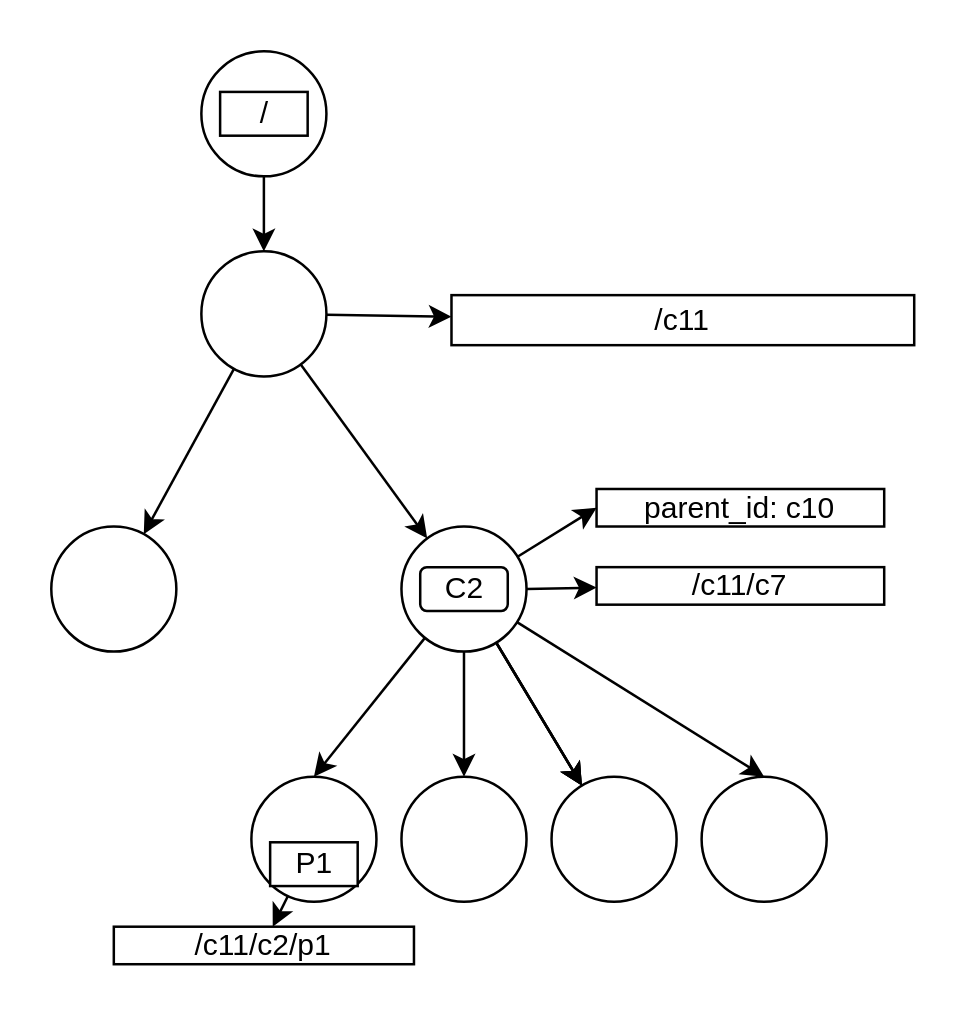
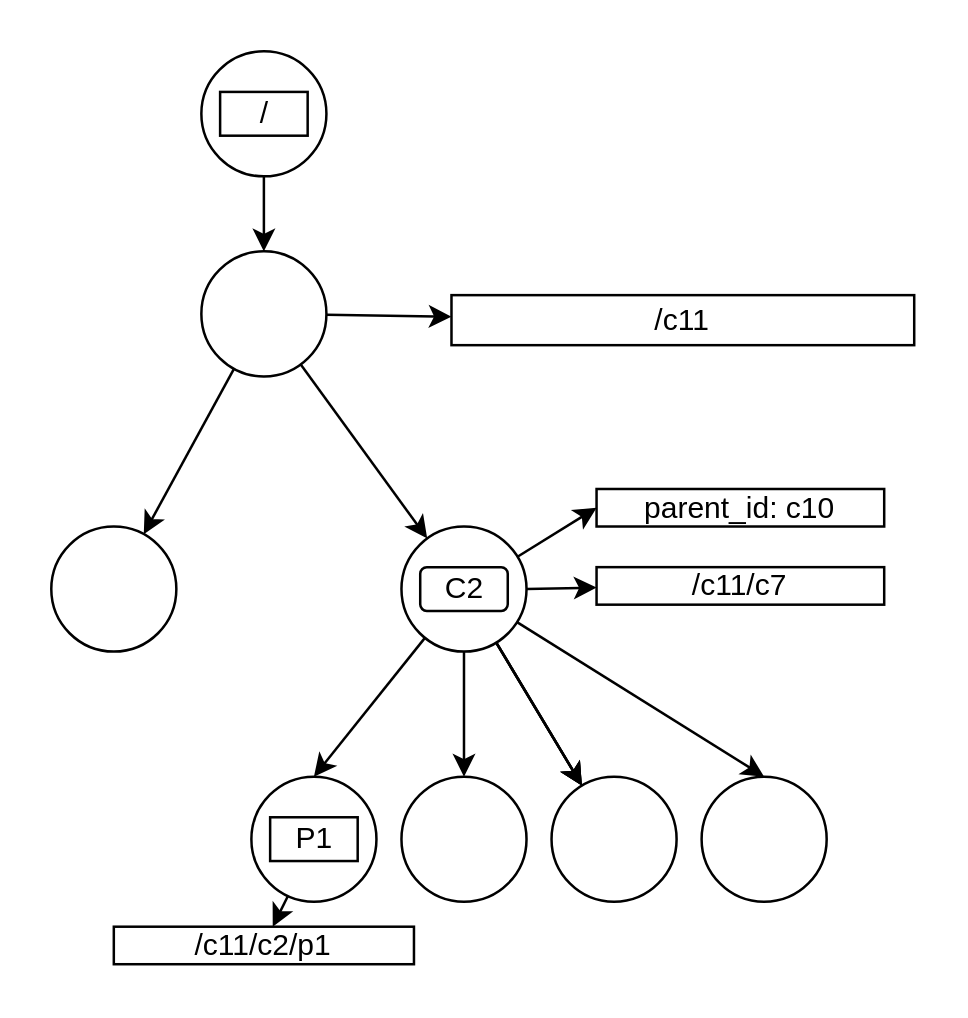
  <mxCell id="0" />
  <mxCell id="1" parent="0" />
  <mxCell id="2" value="" style="edgeStyle=none;html=1;" parent="1" source="5" target="14" edge="1"><mxGeometry relative="1" as="geometry" /></mxCell>
  <mxCell id="3" value="" style="edgeStyle=none;html=1;" parent="1" source="5" target="15" edge="1"><mxGeometry relative="1" as="geometry" /></mxCell>
  <mxCell id="4" value="" style="edgeStyle=none;html=1;" parent="1" source="5" target="23" edge="1"><mxGeometry relative="1" as="geometry" /></mxCell>
  <mxCell id="5" value="" style="ellipse;whiteSpace=wrap;html=1;" parent="1" vertex="1"><mxGeometry x="80" y="100" width="50" height="50" as="geometry" /></mxCell>
  <mxCell id="6" value="" style="edgeStyle=none;html=1;" parent="1" source="14" target="16" edge="1"><mxGeometry relative="1" as="geometry" /></mxCell>
  <mxCell id="7" value="" style="edgeStyle=none;html=1;" parent="1" source="14" target="16" edge="1"><mxGeometry relative="1" as="geometry" /></mxCell>
  <mxCell id="8" value="" style="edgeStyle=none;html=1;" parent="1" source="14" target="16" edge="1"><mxGeometry relative="1" as="geometry" /></mxCell>
  <mxCell id="9" style="edgeStyle=none;html=1;entryX=0.5;entryY=0;entryDx=0;entryDy=0;" parent="1" source="14" target="17" edge="1"><mxGeometry relative="1" as="geometry" /></mxCell>
  <mxCell id="10" style="edgeStyle=none;html=1;entryX=0.5;entryY=0;entryDx=0;entryDy=0;" parent="1" source="14" target="20" edge="1"><mxGeometry relative="1" as="geometry" /></mxCell>
  <mxCell id="11" style="edgeStyle=none;html=1;entryX=0.5;entryY=0;entryDx=0;entryDy=0;" parent="1" source="14" target="19" edge="1"><mxGeometry relative="1" as="geometry" /></mxCell>
  <mxCell id="12" style="edgeStyle=none;html=1;" parent="1" source="14" target="24" edge="1"><mxGeometry relative="1" as="geometry" /></mxCell>
  <mxCell id="13" style="edgeStyle=none;html=1;entryX=0;entryY=0.5;entryDx=0;entryDy=0;" parent="1" source="14" target="29" edge="1"><mxGeometry relative="1" as="geometry" /></mxCell>
  <mxCell id="14" value="" style="ellipse;whiteSpace=wrap;html=1;" parent="1" vertex="1"><mxGeometry x="160" y="210" width="50" height="50" as="geometry" /></mxCell>
  <mxCell id="15" value="" style="ellipse;whiteSpace=wrap;html=1;" parent="1" vertex="1"><mxGeometry x="20" y="210" width="50" height="50" as="geometry" /></mxCell>
  <mxCell id="16" value="" style="ellipse;whiteSpace=wrap;html=1;" parent="1" vertex="1"><mxGeometry x="220" y="310" width="50" height="50" as="geometry" /></mxCell>
  <mxCell id="17" value="" style="ellipse;whiteSpace=wrap;html=1;" parent="1" vertex="1"><mxGeometry x="280" y="310" width="50" height="50" as="geometry" /></mxCell>
  <mxCell id="18" value="" style="edgeStyle=none;html=1;" parent="1" source="19" target="25" edge="1"><mxGeometry relative="1" as="geometry" /></mxCell>
  <mxCell id="19" value="" style="ellipse;whiteSpace=wrap;html=1;" parent="1" vertex="1"><mxGeometry x="100" y="310" width="50" height="50" as="geometry" /></mxCell>
  <mxCell id="20" value="" style="ellipse;whiteSpace=wrap;html=1;" parent="1" vertex="1"><mxGeometry x="160" y="310" width="50" height="50" as="geometry" /></mxCell>
- <mxCell id="21" value="P1" style="whiteSpace=wrap;html=1;" parent="1" vertex="1"><mxGeometry x="107.5" y="336.25" width="35" height="17.5" as="geometry" /></mxCell>
+ <mxCell id="21" value="P1" style="whiteSpace=wrap;html=1;" parent="1" vertex="1"><mxGeometry x="107.5" y="326.25" width="35" height="17.5" as="geometry" /></mxCell>
  <mxCell id="22" value="C2" style="whiteSpace=wrap;html=1;rounded=1;" parent="1" vertex="1"><mxGeometry x="167.5" y="226.25" width="35" height="17.5" as="geometry" /></mxCell>
  <mxCell id="23" value="/c11" style="whiteSpace=wrap;html=1;" parent="1" vertex="1"><mxGeometry x="180" y="117.5" width="185" height="20" as="geometry" /></mxCell>
  <mxCell id="24" value="/c11/c7" style="whiteSpace=wrap;html=1;" parent="1" vertex="1"><mxGeometry x="238" y="226.25" width="115" height="15" as="geometry" /></mxCell>
  <mxCell id="25" value="/c11/c2/p1" style="whiteSpace=wrap;html=1;" parent="1" vertex="1"><mxGeometry x="45" y="370" width="120" height="15" as="geometry" /></mxCell>
  <mxCell id="26" style="edgeStyle=none;html=1;entryX=0.5;entryY=0;entryDx=0;entryDy=0;" parent="1" source="27" target="5" edge="1"><mxGeometry relative="1" as="geometry" /></mxCell>
  <mxCell id="27" value="" style="ellipse;whiteSpace=wrap;html=1;" parent="1" vertex="1"><mxGeometry x="80" y="20" width="50" height="50" as="geometry" /></mxCell>
  <mxCell id="28" value="/" style="whiteSpace=wrap;html=1;" parent="1" vertex="1"><mxGeometry x="87.5" y="36.25" width="35" height="17.5" as="geometry" /></mxCell>
  <mxCell id="29" value="parent_id: c10" style="whiteSpace=wrap;html=1;" parent="1" vertex="1"><mxGeometry x="238" y="195" width="115" height="15" as="geometry" /></mxCell>
